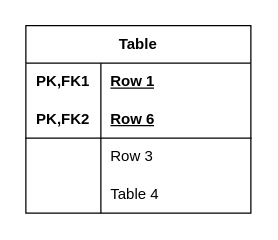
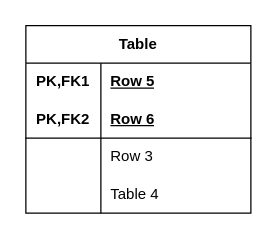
  <mxCell id="0" />
  <mxCell id="1" parent="0" />
  <mxCell id="2" value="Table" style="shape=table;startSize=30;container=1;collapsible=1;childLayout=tableLayout;fixedRows=1;rowLines=0;fontStyle=1;align=center;resizeLast=1;html=1;whiteSpace=wrap;" vertex="1" parent="1"><mxGeometry x="20" y="20" width="180" height="150" as="geometry" /></mxCell>
  <mxCell id="3" value="" style="shape=tableRow;horizontal=0;startSize=0;swimlaneHead=0;swimlaneBody=0;fillColor=none;collapsible=0;dropTarget=0;points=[[0,0.5],[1,0.5]];portConstraint=eastwest;top=0;left=0;right=0;bottom=0;html=1;" vertex="1" parent="2"><mxGeometry y="30" width="180" height="30" as="geometry" /></mxCell>
  <mxCell id="4" value="PK,FK1" style="shape=partialRectangle;connectable=0;fillColor=none;top=0;left=0;bottom=0;right=0;fontStyle=1;overflow=hidden;html=1;whiteSpace=wrap;" vertex="1" parent="3"><mxGeometry width="60" height="30" as="geometry"><mxRectangle width="60" height="30" as="alternateBounds" /></mxGeometry></mxCell>
- <mxCell id="5" value="Row 1" style="shape=partialRectangle;connectable=0;fillColor=none;top=0;left=0;bottom=0;right=0;align=left;spacingLeft=6;fontStyle=5;overflow=hidden;html=1;whiteSpace=wrap;" vertex="1" parent="3"><mxGeometry x="60" width="120" height="30" as="geometry"><mxRectangle width="120" height="30" as="alternateBounds" /></mxGeometry></mxCell>
+ <mxCell id="5" value="Row 5" style="shape=partialRectangle;connectable=0;fillColor=none;top=0;left=0;bottom=0;right=0;align=left;spacingLeft=6;fontStyle=5;overflow=hidden;html=1;whiteSpace=wrap;" vertex="1" parent="3"><mxGeometry x="60" width="120" height="30" as="geometry"><mxRectangle width="120" height="30" as="alternateBounds" /></mxGeometry></mxCell>
  <mxCell id="6" value="" style="shape=tableRow;horizontal=0;startSize=0;swimlaneHead=0;swimlaneBody=0;fillColor=none;collapsible=0;dropTarget=0;points=[[0,0.5],[1,0.5]];portConstraint=eastwest;top=0;left=0;right=0;bottom=1;html=1;" vertex="1" parent="2"><mxGeometry y="60" width="180" height="30" as="geometry" /></mxCell>
  <mxCell id="7" value="PK,FK2" style="shape=partialRectangle;connectable=0;fillColor=none;top=0;left=0;bottom=0;right=0;fontStyle=1;overflow=hidden;html=1;whiteSpace=wrap;" vertex="1" parent="6"><mxGeometry width="60" height="30" as="geometry"><mxRectangle width="60" height="30" as="alternateBounds" /></mxGeometry></mxCell>
  <mxCell id="8" value="Row 6" style="shape=partialRectangle;connectable=0;fillColor=none;top=0;left=0;bottom=0;right=0;align=left;spacingLeft=6;fontStyle=5;overflow=hidden;html=1;whiteSpace=wrap;" vertex="1" parent="6"><mxGeometry x="60" width="120" height="30" as="geometry"><mxRectangle width="120" height="30" as="alternateBounds" /></mxGeometry></mxCell>
  <mxCell id="9" value="" style="shape=tableRow;horizontal=0;startSize=0;swimlaneHead=0;swimlaneBody=0;fillColor=none;collapsible=0;dropTarget=0;points=[[0,0.5],[1,0.5]];portConstraint=eastwest;top=0;left=0;right=0;bottom=0;html=1;" vertex="1" parent="2"><mxGeometry y="90" width="180" height="30" as="geometry" /></mxCell>
  <mxCell id="10" value="" style="shape=partialRectangle;connectable=0;fillColor=none;top=0;left=0;bottom=0;right=0;editable=1;overflow=hidden;html=1;whiteSpace=wrap;" vertex="1" parent="9"><mxGeometry width="60" height="30" as="geometry"><mxRectangle width="60" height="30" as="alternateBounds" /></mxGeometry></mxCell>
  <mxCell id="11" value="Row 3" style="shape=partialRectangle;connectable=0;fillColor=none;top=0;left=0;bottom=0;right=0;align=left;spacingLeft=6;overflow=hidden;html=1;whiteSpace=wrap;" vertex="1" parent="9"><mxGeometry x="60" width="120" height="30" as="geometry"><mxRectangle width="120" height="30" as="alternateBounds" /></mxGeometry></mxCell>
  <mxCell id="12" value="" style="shape=tableRow;horizontal=0;startSize=0;swimlaneHead=0;swimlaneBody=0;fillColor=none;collapsible=0;dropTarget=0;points=[[0,0.5],[1,0.5]];portConstraint=eastwest;top=0;left=0;right=0;bottom=0;html=1;" vertex="1" parent="2"><mxGeometry y="120" width="180" height="30" as="geometry" /></mxCell>
  <mxCell id="13" value="" style="shape=partialRectangle;connectable=0;fillColor=none;top=0;left=0;bottom=0;right=0;editable=1;overflow=hidden;html=1;whiteSpace=wrap;" vertex="1" parent="12"><mxGeometry width="60" height="30" as="geometry"><mxRectangle width="60" height="30" as="alternateBounds" /></mxGeometry></mxCell>
  <mxCell id="14" value="Table 4" style="shape=partialRectangle;connectable=0;fillColor=none;top=0;left=0;bottom=0;right=0;align=left;spacingLeft=6;overflow=hidden;html=1;whiteSpace=wrap;" vertex="1" parent="12"><mxGeometry x="60" width="120" height="30" as="geometry"><mxRectangle width="120" height="30" as="alternateBounds" /></mxGeometry></mxCell>
